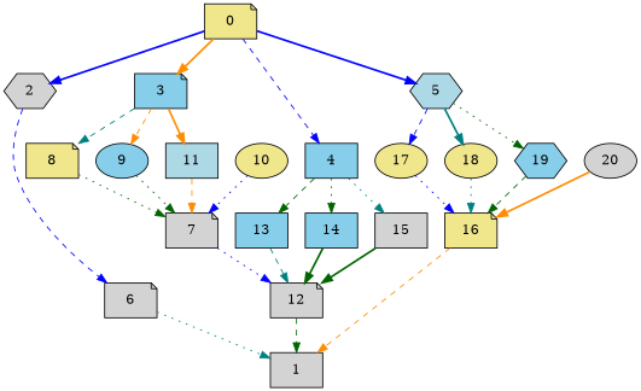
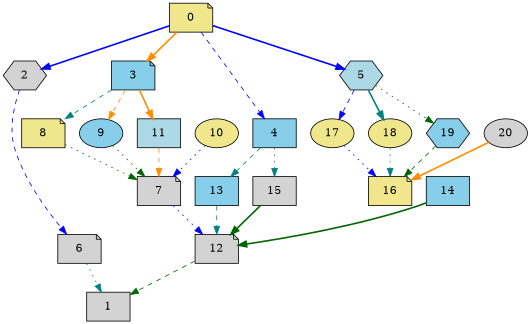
  digraph {
    node [Weight=8 fillcolor=lightgrey shape=note style=filled]
    edge [Weight=9 color=darkgreen style=dashed]
    0 [Weight=10 fillcolor=khaki]
    2 [Weight=14 shape=hexagon]
    3 [fillcolor=skyblue]
    4 [Weight=6 fillcolor=skyblue shape=box]
    5 [fillcolor=lightblue shape=hexagon]
    6 [Weight=14]
    8 [Weight=10 fillcolor=khaki]
    9 [Weight=16 fillcolor=skyblue shape=ellipse]
    11 [fillcolor=lightblue shape=box]
    13 [Weight=13 fillcolor=skyblue shape=box]
    14 [Weight=3 fillcolor=skyblue shape=box]
    15 [shape=box]
    17 [Weight=6 fillcolor=khaki shape=ellipse]
    18 [Weight=6 fillcolor=khaki shape=ellipse]
    19 [Weight=13 fillcolor=skyblue shape=hexagon]
    1 [Weight=5 shape=box]
    7 [Weight=11]
    10 [Weight=14 fillcolor=khaki shape=ellipse]
    12 [Weight=11]
    16 [Weight=5 fillcolor=khaki]
    20 [Weight=11 shape=ellipse]
    0 -> 2 [Weight=8 color=blue style=bold]
    0 -> 3 [Weight=5 color=darkorange style=bold]
    0 -> 4 [Weight=7 color=blue]
    0 -> 5 [Weight=7 color=blue style=bold]
    2 -> 6 [Weight=6 color=blue]
    3 -> 8 [Weight=2 color=teal]
    3 -> 9 [Weight=8 color=darkorange]
    3 -> 11 [Weight=5 color=darkorange style=bold]
-   4 -> 13 [Weight=6]
-   4 -> 14 [style=dotted]
+   4 -> 13 [Weight=6 color=teal]
    4 -> 15 [color=teal style=dotted]
    5 -> 17 [Weight=3 color=blue]
    5 -> 18 [color=teal style=bold]
    5 -> 19 [Weight=8 style=dotted]
    6 -> 1 [Weight=8 color=teal style=dotted]
    8 -> 7 [Weight=6 style=dotted]
    9 -> 7 [style=dotted]
    11 -> 7 [Weight=7 color=darkorange]
    13 -> 12 [Weight=6 color=teal]
    14 -> 12 [Weight=7 style=bold]
    15 -> 12 [Weight=10 style=bold]
    17 -> 16 [Weight=4 color=blue style=dotted]
    18 -> 16 [Weight=5 color=teal style=dotted]
    19 -> 16 [Weight=8]
    7 -> 12 [Weight=6 color=blue style=dotted]
    10 -> 7 [color=blue style=dotted]
    12 -> 1
-   16 -> 1 [Weight=7 color=darkorange]
    20 -> 16 [Weight=3 color=darkorange style=bold]
  }
